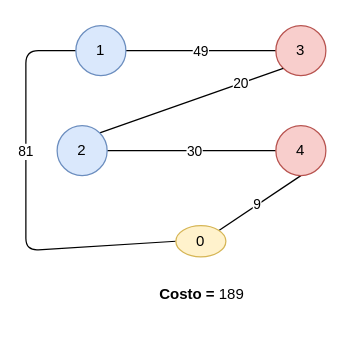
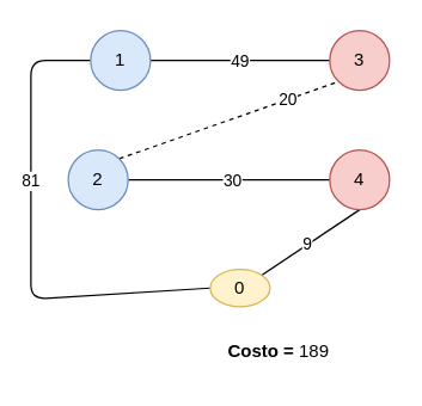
  <mxCell id="0" />
  <mxCell id="1" parent="0" />
  <mxCell id="2" style="edgeStyle=none;rounded=0;orthogonalLoop=1;jettySize=auto;html=1;exitX=1;exitY=0.5;exitDx=0;exitDy=0;endArrow=none;endFill=0;strokeColor=default;" parent="1" source="6" target="7" edge="1"><mxGeometry relative="1" as="geometry" /></mxCell>
  <mxCell id="3" value="49" style="edgeLabel;html=1;align=center;verticalAlign=middle;resizable=0;points=[];" parent="2" vertex="1" connectable="0"><mxGeometry x="-0.193" y="-1" relative="1" as="geometry"><mxPoint x="11" y="-1" as="offset" /></mxGeometry></mxCell>
  <mxCell id="4" style="edgeStyle=none;rounded=1;orthogonalLoop=1;jettySize=auto;html=1;exitX=0;exitY=0.5;exitDx=0;exitDy=0;entryX=0;entryY=0.5;entryDx=0;entryDy=0;endArrow=none;endFill=0;strokeColor=default;" parent="1" source="6" target="16" edge="1"><mxGeometry relative="1" as="geometry"><Array as="points"><mxPoint x="20" y="40" /><mxPoint x="20" y="200" /></Array></mxGeometry></mxCell>
  <mxCell id="5" value="81" style="edgeLabel;html=1;align=center;verticalAlign=middle;resizable=0;points=[];" parent="4" vertex="1" connectable="0"><mxGeometry x="-0.418" y="-1" relative="1" as="geometry"><mxPoint y="27" as="offset" /></mxGeometry></mxCell>
  <mxCell id="6" value="1" style="ellipse;whiteSpace=wrap;html=1;aspect=fixed;fillColor=#dae8fc;strokeColor=#6c8ebf;" parent="1" vertex="1"><mxGeometry x="60" y="20" width="40" height="40" as="geometry" /></mxCell>
  <mxCell id="7" value="3" style="ellipse;whiteSpace=wrap;html=1;aspect=fixed;fillColor=#f8cecc;strokeColor=#b85450;" parent="1" vertex="1"><mxGeometry x="220" y="20" width="40" height="40" as="geometry" /></mxCell>
- <mxCell id="8" style="edgeStyle=none;rounded=0;orthogonalLoop=1;jettySize=auto;html=1;exitX=1;exitY=0;exitDx=0;exitDy=0;entryX=0;entryY=1;entryDx=0;entryDy=0;endArrow=none;endFill=0;strokeColor=default;" parent="1" source="12" target="7" edge="1"><mxGeometry relative="1" as="geometry" /></mxCell>
+ <mxCell id="8" style="edgeStyle=none;rounded=0;orthogonalLoop=1;jettySize=auto;html=1;exitX=1;exitY=0;exitDx=0;exitDy=0;entryX=0;entryY=1;entryDx=0;entryDy=0;endArrow=none;endFill=0;strokeColor=default;dashed=1;" parent="1" source="12" target="7" edge="1"><mxGeometry relative="1" as="geometry" /></mxCell>
  <mxCell id="9" value="20" style="edgeLabel;html=1;align=center;verticalAlign=middle;resizable=0;points=[];" parent="8" vertex="1" connectable="0"><mxGeometry x="0.544" y="1" relative="1" as="geometry"><mxPoint as="offset" /></mxGeometry></mxCell>
  <mxCell id="10" style="edgeStyle=none;rounded=0;orthogonalLoop=1;jettySize=auto;html=1;exitX=1;exitY=0.5;exitDx=0;exitDy=0;endArrow=none;endFill=0;strokeColor=default;" parent="1" source="12" target="15" edge="1"><mxGeometry relative="1" as="geometry" /></mxCell>
  <mxCell id="11" value="30" style="edgeLabel;html=1;align=center;verticalAlign=middle;resizable=0;points=[];" parent="10" vertex="1" connectable="0"><mxGeometry x="0.179" y="-1" relative="1" as="geometry"><mxPoint x="-11" y="-1" as="offset" /></mxGeometry></mxCell>
  <mxCell id="12" value="2" style="ellipse;whiteSpace=wrap;html=1;aspect=fixed;fillColor=#dae8fc;strokeColor=#6c8ebf;" parent="1" vertex="1"><mxGeometry x="45" y="100" width="40" height="40" as="geometry" /></mxCell>
  <mxCell id="13" style="edgeStyle=none;rounded=0;orthogonalLoop=1;jettySize=auto;html=1;exitX=0.5;exitY=1;exitDx=0;exitDy=0;entryX=1;entryY=0;entryDx=0;entryDy=0;endArrow=none;endFill=0;strokeColor=default;" parent="1" source="15" target="16" edge="1"><mxGeometry relative="1" as="geometry" /></mxCell>
  <mxCell id="14" value="9" style="edgeLabel;html=1;align=center;verticalAlign=middle;resizable=0;points=[];" parent="13" vertex="1" connectable="0"><mxGeometry x="0.335" y="2" relative="1" as="geometry"><mxPoint x="7" y="-9" as="offset" /></mxGeometry></mxCell>
  <mxCell id="15" value="4" style="ellipse;whiteSpace=wrap;html=1;aspect=fixed;fillColor=#f8cecc;strokeColor=#b85450;" parent="1" vertex="1"><mxGeometry x="220" y="100" width="40" height="40" as="geometry" /></mxCell>
  <mxCell id="16" value="0" style="ellipse;whiteSpace=wrap;html=1;aspect=fixed;fillColor=#fff2cc;strokeColor=#d6b656;" parent="1" vertex="1"><mxGeometry x="140" y="180" width="40" height="25" as="geometry" /></mxCell>
- <mxCell id="17" value="&lt;b&gt;Costo =&lt;/b&gt; 189" style="text;html=1;strokeColor=none;fillColor=none;align=center;verticalAlign=middle;whiteSpace=wrap;rounded=0;" parent="1" vertex="1"><mxGeometry x="120.5" y="220" width="80" height="30" as="geometry" /></mxCell>
+ <mxCell id="17" value="&lt;b&gt;Costo =&lt;/b&gt; 189" style="text;html=1;strokeColor=none;fillColor=none;align=center;verticalAlign=middle;whiteSpace=wrap;rounded=0;" parent="1" vertex="1"><mxGeometry x="145.5" y="220" width="80" height="30" as="geometry" /></mxCell>
